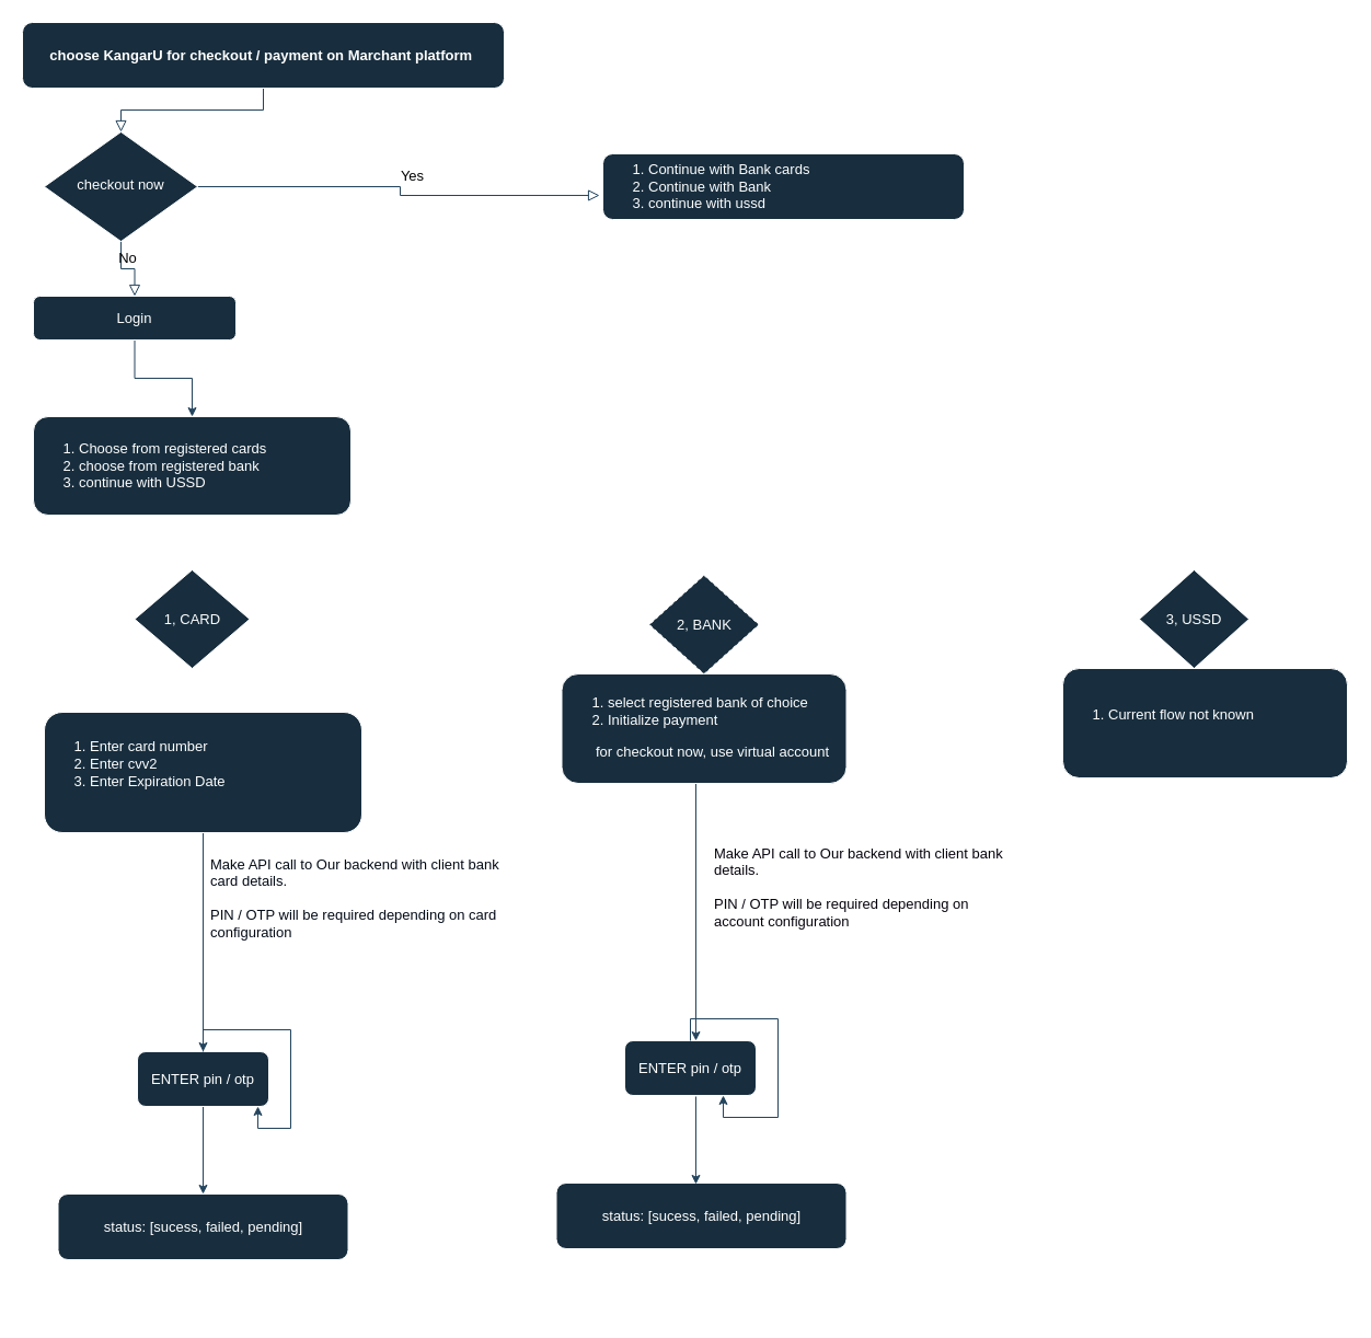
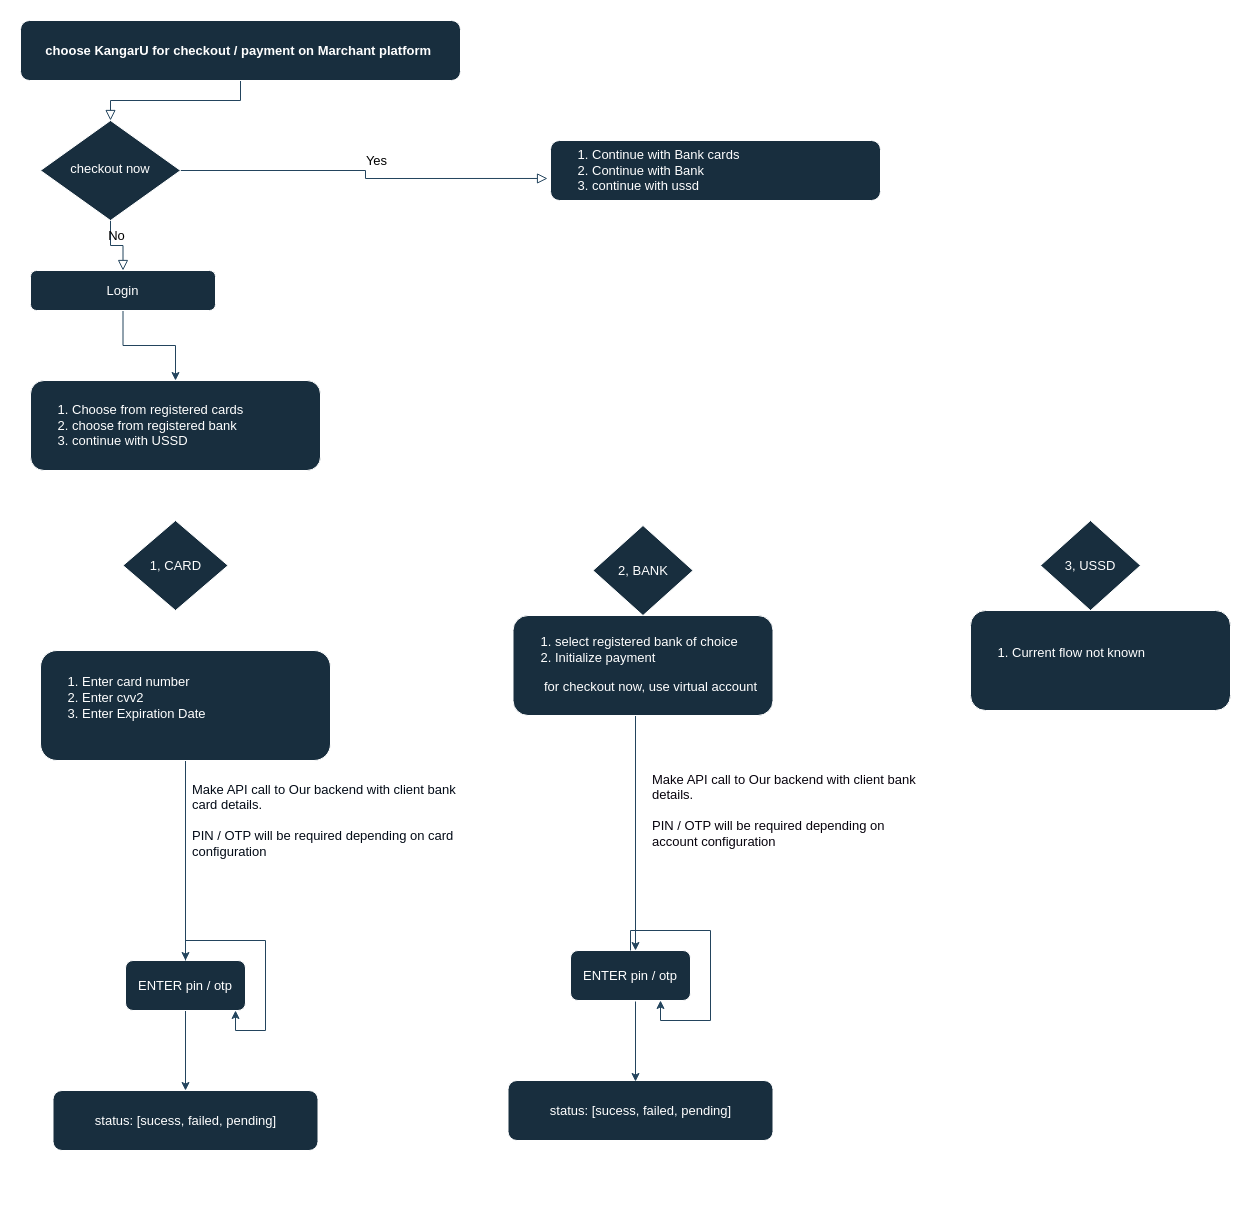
  <mxCell id="0" />
  <mxCell id="1" parent="0" />
  <mxCell id="2" value="" style="rounded=0;html=1;jettySize=auto;orthogonalLoop=1;fontSize=13;endArrow=block;endFill=0;endSize=8;strokeWidth=1;shadow=0;labelBackgroundColor=none;edgeStyle=orthogonalEdgeStyle;fontColor=default;strokeColor=#23445D;" parent="1" source="3" target="6" edge="1"><mxGeometry relative="1" as="geometry" /></mxCell>
  <mxCell id="3" value="&lt;font style=&quot;font-size: 13px;&quot;&gt;&lt;b style=&quot;font-size: 13px;&quot;&gt;choose KangarU for checkout / payment on Marchant platform&amp;nbsp;&lt;/b&gt;&lt;/font&gt;" style="rounded=1;whiteSpace=wrap;html=1;fontSize=13;glass=0;strokeWidth=1;shadow=0;labelBackgroundColor=none;fillColor=#182E3E;strokeColor=#FFFFFF;fontColor=#FFFFFF;" parent="1" vertex="1"><mxGeometry x="20" y="20" width="440" height="60" as="geometry" /></mxCell>
  <mxCell id="4" value="Yes" style="rounded=0;html=1;jettySize=auto;orthogonalLoop=1;fontSize=13;endArrow=block;endFill=0;endSize=8;strokeWidth=1;shadow=0;labelBackgroundColor=none;edgeStyle=orthogonalEdgeStyle;entryX=-0.009;entryY=0.633;entryDx=0;entryDy=0;entryPerimeter=0;fontColor=default;strokeColor=#23445D;" parent="1" source="6" target="9" edge="1"><mxGeometry x="0.086" y="18" relative="1" as="geometry"><mxPoint as="offset" /><mxPoint x="280" y="180" as="targetPoint" /></mxGeometry></mxCell>
  <mxCell id="5" value="No" style="edgeStyle=orthogonalEdgeStyle;rounded=0;html=1;jettySize=auto;orthogonalLoop=1;fontSize=13;endArrow=block;endFill=0;endSize=8;strokeWidth=1;shadow=0;labelBackgroundColor=none;fontColor=default;strokeColor=#23445D;" parent="1" source="6" target="8" edge="1"><mxGeometry y="10" relative="1" as="geometry"><mxPoint as="offset" /></mxGeometry></mxCell>
  <mxCell id="6" value="checkout now" style="rhombus;whiteSpace=wrap;html=1;shadow=0;fontFamily=Helvetica;fontSize=13;align=center;strokeWidth=1;spacing=6;spacingTop=-4;labelBackgroundColor=none;fillColor=#182E3E;strokeColor=#FFFFFF;fontColor=#FFFFFF;" parent="1" vertex="1"><mxGeometry x="40" y="120" width="140" height="100" as="geometry" /></mxCell>
  <mxCell id="7" value="" style="edgeStyle=orthogonalEdgeStyle;rounded=0;orthogonalLoop=1;jettySize=auto;html=1;labelBackgroundColor=none;fontColor=default;fontSize=13;strokeColor=#23445D;" edge="1" parent="1" source="8" target="10"><mxGeometry relative="1" as="geometry" /></mxCell>
  <mxCell id="8" value="Login" style="rounded=1;whiteSpace=wrap;html=1;fontSize=13;glass=0;strokeWidth=1;shadow=0;labelBackgroundColor=none;fillColor=#182E3E;strokeColor=#FFFFFF;fontColor=#FFFFFF;" parent="1" vertex="1"><mxGeometry x="30" y="270" width="185" height="40" as="geometry" /></mxCell>
  <mxCell id="9" value="&lt;ol style=&quot;font-size: 13px;&quot;&gt;&lt;li style=&quot;font-size: 13px;&quot;&gt;Continue with Bank cards&lt;/li&gt;&lt;li style=&quot;font-size: 13px;&quot;&gt;Continue with Bank&lt;/li&gt;&lt;li style=&quot;font-size: 13px;&quot;&gt;continue with ussd&lt;/li&gt;&lt;/ol&gt;" style="rounded=1;whiteSpace=wrap;html=1;align=left;labelBackgroundColor=none;fontSize=13;fillColor=#182E3E;strokeColor=#FFFFFF;fontColor=#FFFFFF;" vertex="1" parent="1"><mxGeometry x="550" y="140" width="330" height="60" as="geometry" /></mxCell>
  <mxCell id="10" value="&lt;ol style=&quot;font-size: 13px;&quot;&gt;&lt;li style=&quot;font-size: 13px;&quot;&gt;Choose from registered cards&lt;/li&gt;&lt;li style=&quot;font-size: 13px;&quot;&gt;choose from registered bank&lt;/li&gt;&lt;li style=&quot;font-size: 13px;&quot;&gt;continue with USSD&lt;/li&gt;&lt;/ol&gt;" style="whiteSpace=wrap;html=1;rounded=1;glass=0;strokeWidth=1;shadow=0;align=left;labelBackgroundColor=none;fontSize=13;fillColor=#182E3E;strokeColor=#FFFFFF;fontColor=#FFFFFF;" vertex="1" parent="1"><mxGeometry x="30" y="380" width="290" height="90" as="geometry" /></mxCell>
  <mxCell id="11" style="edgeStyle=orthogonalEdgeStyle;rounded=0;orthogonalLoop=1;jettySize=auto;html=1;labelBackgroundColor=none;fontColor=default;entryX=0.5;entryY=0;entryDx=0;entryDy=0;fontSize=13;strokeColor=#23445D;" edge="1" parent="1" source="12" target="15"><mxGeometry relative="1" as="geometry"><mxPoint x="635" y="530" as="targetPoint" /></mxGeometry></mxCell>
  <mxCell id="12" value="&lt;ol style=&quot;font-size: 13px;&quot;&gt;&lt;li style=&quot;font-size: 13px;&quot;&gt;Enter card number&lt;/li&gt;&lt;li style=&quot;font-size: 13px;&quot;&gt;Enter cvv2&lt;/li&gt;&lt;li style=&quot;font-size: 13px;&quot;&gt;Enter Expiration Date&lt;/li&gt;&lt;/ol&gt;&lt;div style=&quot;font-size: 13px;&quot;&gt;&lt;br style=&quot;font-size: 13px;&quot;&gt;&lt;/div&gt;" style="rounded=1;whiteSpace=wrap;html=1;align=left;labelBackgroundColor=none;fontSize=13;fillColor=#182E3E;strokeColor=#FFFFFF;fontColor=#FFFFFF;" vertex="1" parent="1"><mxGeometry x="40" y="650" width="290" height="110" as="geometry" /></mxCell>
  <mxCell id="13" value="Make API call to Our backend with client bank card details.&amp;nbsp;&lt;br style=&quot;font-size: 13px;&quot;&gt;&lt;br style=&quot;font-size: 13px;&quot;&gt;PIN / OTP will be required depending on card configuration" style="text;html=1;strokeColor=none;fillColor=none;align=left;verticalAlign=middle;whiteSpace=wrap;rounded=0;labelBackgroundColor=none;fontSize=13;fontColor=#030B17;" vertex="1" parent="1"><mxGeometry x="190" y="790" width="290" height="60" as="geometry" /></mxCell>
  <mxCell id="14" style="edgeStyle=orthogonalEdgeStyle;rounded=0;orthogonalLoop=1;jettySize=auto;html=1;fontSize=13;labelBackgroundColor=none;fontColor=default;strokeColor=#23445D;" edge="1" parent="1" source="15" target="19"><mxGeometry relative="1" as="geometry"><mxPoint x="185" y="1090" as="targetPoint" /></mxGeometry></mxCell>
  <mxCell id="15" value="ENTER pin / otp" style="rounded=1;whiteSpace=wrap;html=1;labelBackgroundColor=none;fontSize=13;fillColor=#182E3E;strokeColor=#FFFFFF;fontColor=#FFFFFF;" vertex="1" parent="1"><mxGeometry x="125" y="960" width="120" height="50" as="geometry" /></mxCell>
  <mxCell id="16" style="edgeStyle=orthogonalEdgeStyle;rounded=0;orthogonalLoop=1;jettySize=auto;html=1;entryX=0.917;entryY=1;entryDx=0;entryDy=0;entryPerimeter=0;labelBackgroundColor=none;fontColor=default;fontSize=13;strokeColor=#23445D;" edge="1" parent="1" source="15" target="15"><mxGeometry relative="1" as="geometry" /></mxCell>
  <mxCell id="17" value="Retry if wrong" style="text;html=1;align=center;verticalAlign=middle;resizable=0;points=[];autosize=1;strokeColor=none;fillColor=none;fontSize=13;labelBackgroundColor=none;fontColor=#FFFFFF;" vertex="1" parent="1"><mxGeometry x="260" y="960" width="100" height="30" as="geometry" /></mxCell>
  <mxCell id="18" style="edgeStyle=orthogonalEdgeStyle;rounded=0;orthogonalLoop=1;jettySize=auto;html=1;fontSize=13;labelBackgroundColor=none;fontColor=default;strokeColor=#23445D;" edge="1" parent="1"><mxGeometry relative="1" as="geometry"><mxPoint x="635" y="950" as="targetPoint" /><mxPoint x="635" y="660" as="sourcePoint" /></mxGeometry></mxCell>
  <mxCell id="19" value="status: [sucess, failed, pending]" style="rounded=1;whiteSpace=wrap;html=1;align=center;fontSize=13;labelBackgroundColor=none;fillColor=#182E3E;strokeColor=#FFFFFF;fontColor=#FFFFFF;" vertex="1" parent="1"><mxGeometry x="52.5" y="1090" width="265" height="60" as="geometry" /></mxCell>
  <mxCell id="20" value="Webhook call sent to merchant application." style="text;html=1;strokeColor=none;fillColor=none;align=left;verticalAlign=middle;whiteSpace=wrap;rounded=0;labelBackgroundColor=none;fontSize=13;fontColor=#FFFFFF;" vertex="1" parent="1"><mxGeometry x="60" y="1140" width="270" height="60" as="geometry" /></mxCell>
  <mxCell id="21" value="&lt;ol style=&quot;font-size: 13px;&quot;&gt;&lt;li style=&quot;font-size: 13px;&quot;&gt;select registered bank of choice&lt;/li&gt;&lt;li style=&quot;font-size: 13px;&quot;&gt;Initialize payment&amp;nbsp;&lt;/li&gt;&lt;/ol&gt;&lt;span style=&quot;font-size: 13px;&quot;&gt;&lt;span style=&quot;white-space: pre; font-size: 13px;&quot;&gt;&#09;&lt;/span&gt;for checkout now, use virtual account&amp;nbsp;&lt;br style=&quot;font-size: 13px;&quot;&gt;&lt;br style=&quot;font-size: 13px;&quot;&gt;&lt;/span&gt;" style="rounded=1;whiteSpace=wrap;html=1;align=left;fontSize=13;labelBackgroundColor=none;fillColor=#182E3E;strokeColor=#FFFFFF;fontColor=#FFFFFF;" vertex="1" parent="1"><mxGeometry x="512.5" y="615" width="260" height="100" as="geometry" /></mxCell>
  <mxCell id="22" value="Make API call to Our backend with client bank details.&amp;nbsp;&lt;br style=&quot;font-size: 13px;&quot;&gt;&lt;br style=&quot;font-size: 13px;&quot;&gt;PIN / OTP will be required depending on account configuration" style="text;html=1;strokeColor=none;fillColor=none;align=left;verticalAlign=middle;whiteSpace=wrap;rounded=0;labelBackgroundColor=none;fontSize=13;fontColor=#07030D;" vertex="1" parent="1"><mxGeometry x="650" y="780" width="270" height="60" as="geometry" /></mxCell>
  <mxCell id="23" value="ENTER pin / otp" style="rounded=1;whiteSpace=wrap;html=1;labelBackgroundColor=none;fontSize=13;fillColor=#182E3E;strokeColor=#FFFFFF;fontColor=#FFFFFF;" vertex="1" parent="1"><mxGeometry x="570" y="950" width="120" height="50" as="geometry" /></mxCell>
  <mxCell id="24" style="edgeStyle=orthogonalEdgeStyle;rounded=0;orthogonalLoop=1;jettySize=auto;html=1;entryX=0.75;entryY=1;entryDx=0;entryDy=0;fontSize=13;labelBackgroundColor=none;fontColor=default;strokeColor=#23445D;" edge="1" parent="1" source="23" target="23"><mxGeometry relative="1" as="geometry" /></mxCell>
  <mxCell id="25" value="Retry if wrong" style="text;html=1;align=center;verticalAlign=middle;resizable=0;points=[];autosize=1;strokeColor=none;fillColor=none;fontSize=13;labelBackgroundColor=none;fontColor=#FFFFFF;" vertex="1" parent="1"><mxGeometry x="710" y="960" width="100" height="30" as="geometry" /></mxCell>
  <mxCell id="26" value="status: [sucess, failed, pending]" style="rounded=1;whiteSpace=wrap;html=1;align=center;fontSize=13;labelBackgroundColor=none;fillColor=#182E3E;strokeColor=#FFFFFF;fontColor=#FFFFFF;" vertex="1" parent="1"><mxGeometry x="507.5" y="1080" width="265" height="60" as="geometry" /></mxCell>
  <mxCell id="27" style="edgeStyle=orthogonalEdgeStyle;rounded=0;orthogonalLoop=1;jettySize=auto;html=1;fontSize=13;labelBackgroundColor=none;fontColor=default;strokeColor=#23445D;" edge="1" parent="1"><mxGeometry relative="1" as="geometry"><mxPoint x="635" y="1081" as="targetPoint" /><mxPoint x="635" y="1001" as="sourcePoint" /></mxGeometry></mxCell>
  <mxCell id="28" value="Webhook call sent to merchant application." style="text;html=1;strokeColor=none;fillColor=none;align=left;verticalAlign=middle;whiteSpace=wrap;rounded=0;labelBackgroundColor=none;fontSize=13;fontColor=#FFFFFF;" vertex="1" parent="1"><mxGeometry x="507.5" y="1130" width="301" height="60" as="geometry" /></mxCell>
  <mxCell id="29" value="1, CARD" style="rhombus;whiteSpace=wrap;html=1;fontSize=13;labelBackgroundColor=none;fillColor=#182E3E;strokeColor=#FFFFFF;fontColor=#FFFFFF;" vertex="1" parent="1"><mxGeometry x="122.5" y="520" width="105" height="90" as="geometry" /></mxCell>
- <mxCell id="30" value="2, BANK" style="rhombus;whiteSpace=wrap;html=1;fontSize=13;labelBackgroundColor=none;fillColor=#182E3E;strokeColor=#FFFFFF;fontColor=#FFFFFF;dashed=1;" vertex="1" parent="1"><mxGeometry x="592.5" y="525" width="100" height="90" as="geometry" /></mxCell>
+ <mxCell id="30" value="2, BANK" style="rhombus;whiteSpace=wrap;html=1;fontSize=13;labelBackgroundColor=none;fillColor=#182E3E;strokeColor=#FFFFFF;fontColor=#FFFFFF;" vertex="1" parent="1"><mxGeometry x="592.5" y="525" width="100" height="90" as="geometry" /></mxCell>
  <mxCell id="31" value="3, USSD" style="rhombus;whiteSpace=wrap;html=1;fontSize=13;labelBackgroundColor=none;fillColor=#182E3E;strokeColor=#FFFFFF;fontColor=#FFFFFF;" vertex="1" parent="1"><mxGeometry x="1040" y="520" width="100" height="90" as="geometry" /></mxCell>
  <mxCell id="32" value="&lt;ol style=&quot;font-size: 13px;&quot;&gt;&lt;li style=&quot;font-size: 13px;&quot;&gt;Current flow not known&lt;/li&gt;&lt;/ol&gt;&lt;span style=&quot;font-size: 13px;&quot;&gt;&lt;br style=&quot;font-size: 13px;&quot;&gt;&lt;/span&gt;" style="rounded=1;whiteSpace=wrap;html=1;align=left;fontSize=13;labelBackgroundColor=none;fillColor=#182E3E;strokeColor=#FFFFFF;fontColor=#FFFFFF;" vertex="1" parent="1"><mxGeometry x="970" y="610" width="260" height="100" as="geometry" /></mxCell>
